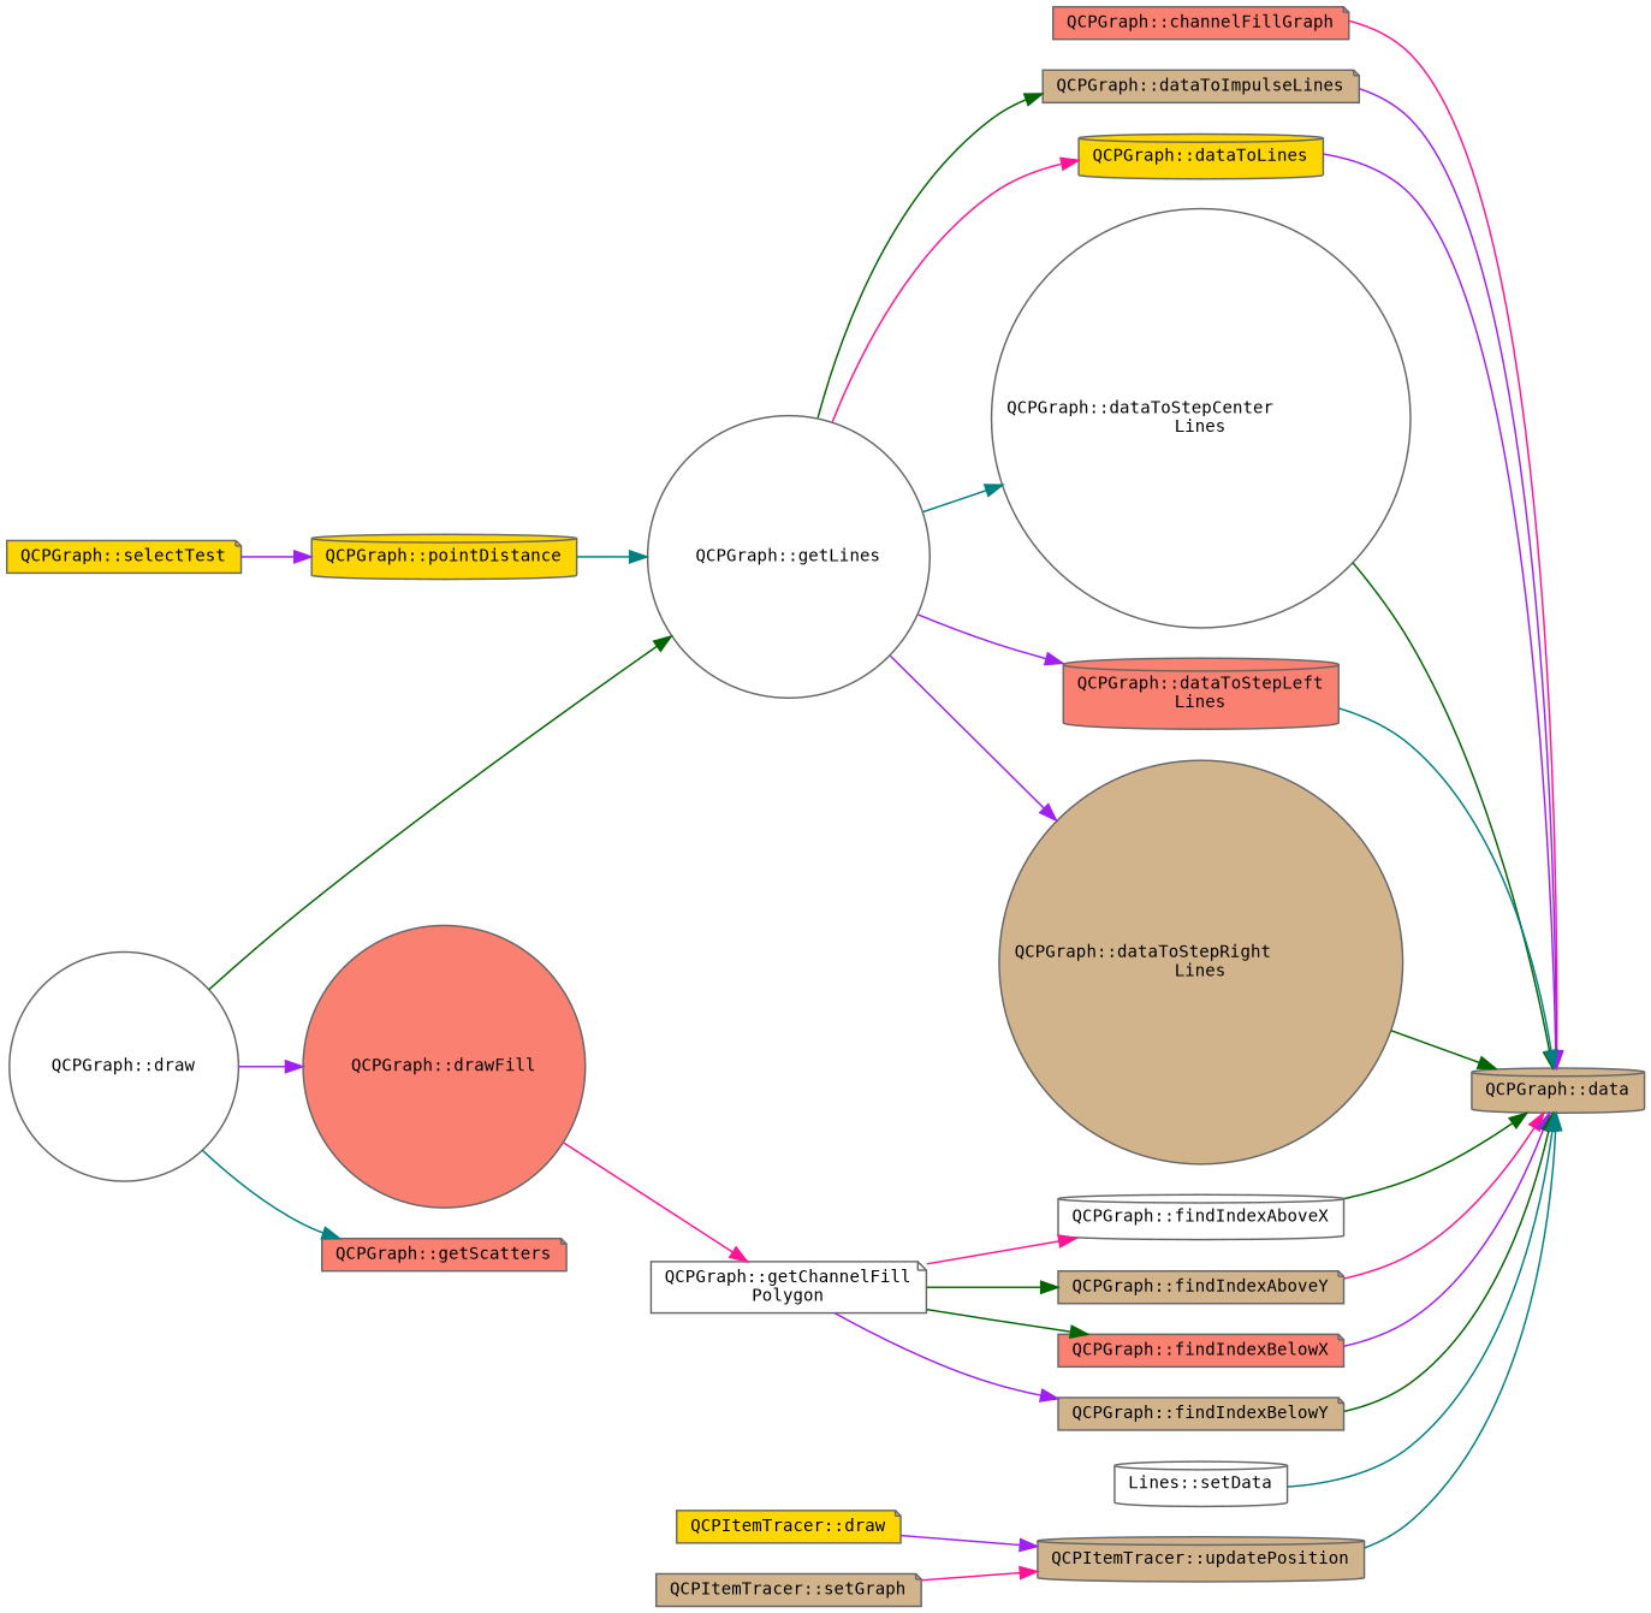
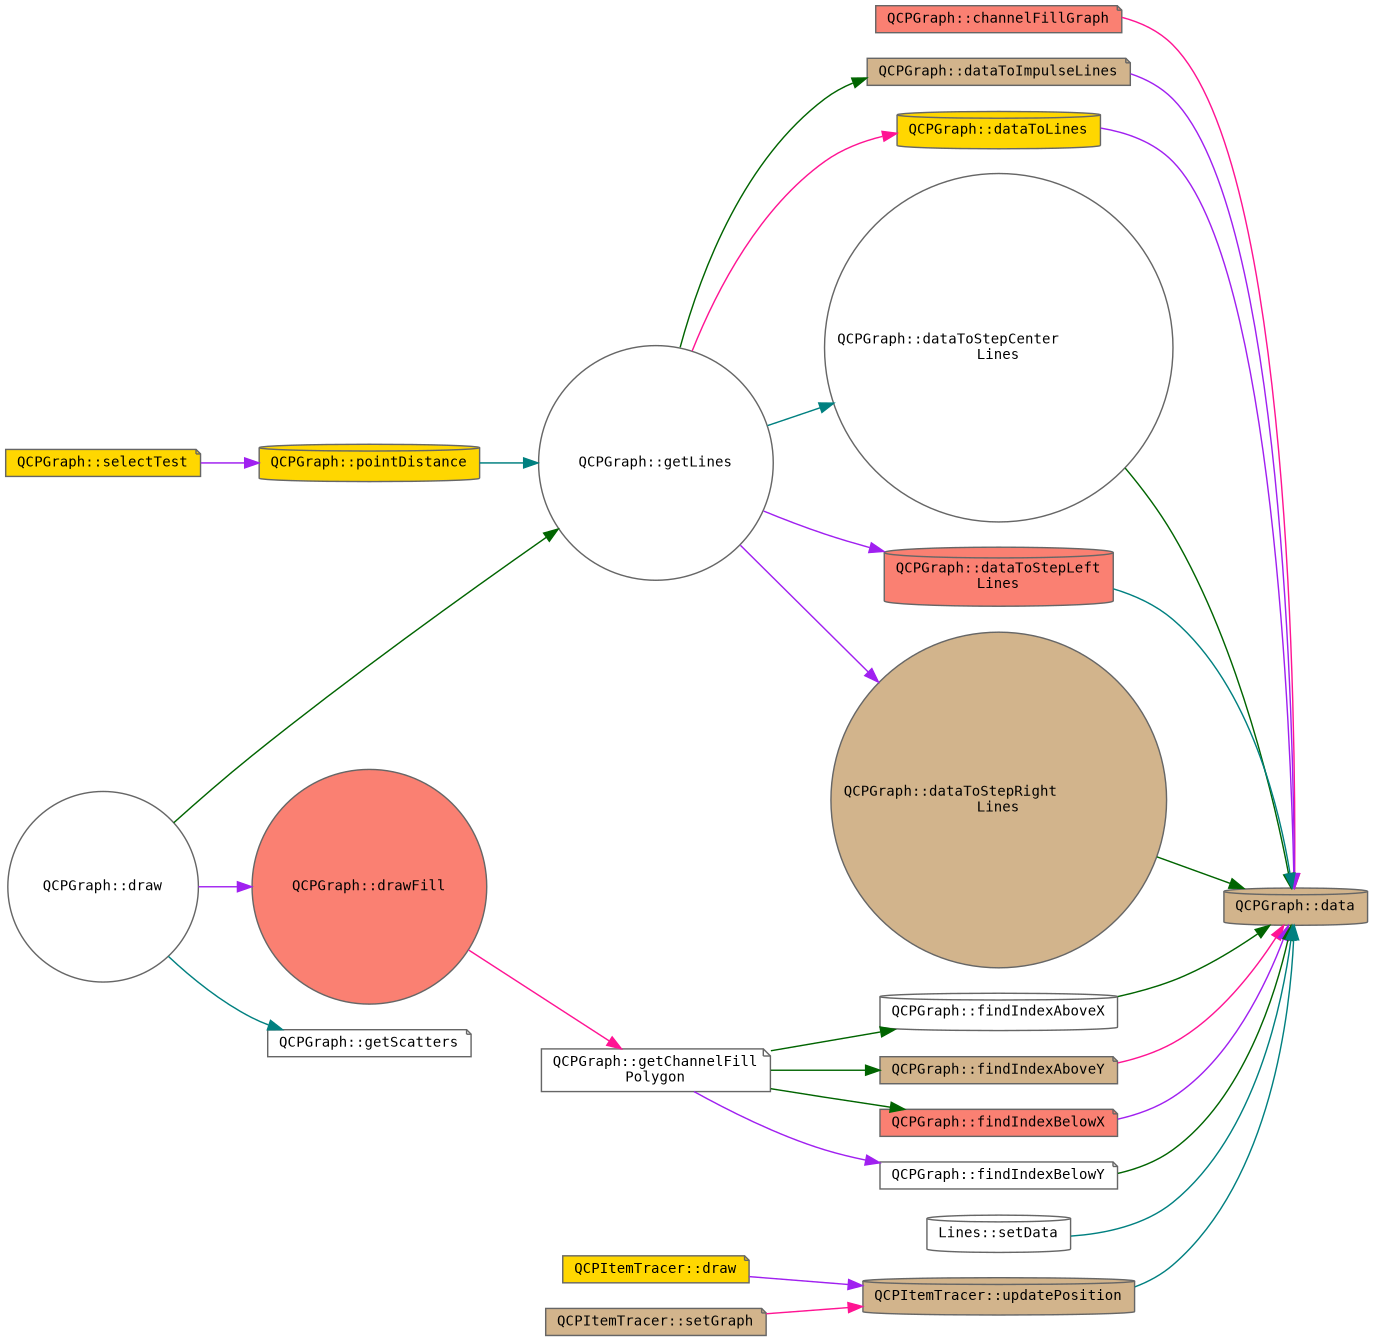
  digraph {
    fontname="DejaVu Sans Mono"
    rankdir=RL
    node [color=grey40 fillcolor=white fontname="DejaVu Sans Mono" fontsize=10 shape=note style=filled]
    edge [color=purple dir=back fontname="DejaVu Sans Mono" fontsize=10 labelfontname=Helvetica labelfontsize=10 style=solid]
    n1 [color=gray40 fillcolor=tan fontcolor=black height=0.2 label="QCPGraph::data" shape=cylinder width=0.4]
    n2 [fillcolor=salmon height=0.2 label="QCPGraph::channelFillGraph" width=0.4]
    n3 [fillcolor=tan height=0.2 label="QCPGraph::dataToImpulseLines" width=0.4]
    n4 [fillcolor=gold height=0.2 label="QCPGraph::dataToLines" shape=cylinder width=0.4]
    n5 [height=0.2 label="QCPGraph::dataToStepCenter\lLines" shape=circle width=0.4]
    n6 [fillcolor=salmon height=0.2 label="QCPGraph::dataToStepLeft\lLines" shape=cylinder width=0.4]
    n7 [fillcolor=tan height=0.2 label="QCPGraph::dataToStepRight\lLines" shape=circle width=0.4]
    n8 [height=0.2 label="QCPGraph::findIndexAboveX" shape=cylinder width=0.4]
    n9 [fillcolor=tan height=0.2 label="QCPGraph::findIndexAboveY" width=0.4]
    n10 [fillcolor=salmon height=0.2 label="QCPGraph::findIndexBelowX" width=0.4]
-   n11 [fillcolor=tan height=0.2 label="QCPGraph::findIndexBelowY" width=0.4]
+   n11 [height=0.2 label="QCPGraph::findIndexBelowY" width=0.4]
    n12 [height=0.2 label="Lines::setData" shape=cylinder width=0.4]
    n13 [fillcolor=tan height=0.2 label="QCPItemTracer::updatePosition" shape=cylinder width=0.4]
    n14 [height=0.2 label="QCPGraph::getLines" shape=circle width=0.4]
    n15 [height=0.2 label="QCPGraph::getChannelFill\lPolygon" width=0.4]
-   n16 [fillcolor=salmon height=0.2 label="QCPGraph::getScatters" width=0.4]
+   n16 [height=0.2 label="QCPGraph::getScatters" width=0.4]
    n17 [height=0.2 label="QCPGraph::draw" shape=circle width=0.4]
    n18 [fillcolor=gold height=0.2 label="QCPItemTracer::draw" width=0.4]
    n19 [fillcolor=tan height=0.2 label="QCPItemTracer::setGraph" width=0.4]
    n20 [fillcolor=gold height=0.2 label="QCPGraph::pointDistance" shape=cylinder width=0.4]
    n21 [fillcolor=gold height=0.2 label="QCPGraph::selectTest" width=0.4]
    n22 [fillcolor=salmon height=0.2 label="QCPGraph::drawFill" shape=circle width=0.4]
    n1 -> n2 [color=deeppink]
    n1 -> n3
    n1 -> n4
    n1 -> n5 [color=darkgreen]
    n1 -> n6 [color=teal]
    n1 -> n7 [color=darkgreen]
    n1 -> n8 [color=darkgreen]
    n1 -> n9 [color=deeppink]
    n1 -> n10
    n1 -> n11 [color=darkgreen]
    n1 -> n12 [color=teal]
    n1 -> n13 [color=teal]
    n3 -> n14 [color=darkgreen]
    n4 -> n14 [color=deeppink]
    n5 -> n14 [color=teal]
    n6 -> n14
    n7 -> n14
-   n8 -> n15 [color=deeppink]
+   n8 -> n15 [color=darkgreen]
    n9 -> n15 [color=darkgreen]
    n10 -> n15 [color=darkgreen]
    n11 -> n15
    n13 -> n18
    n13 -> n19 [color=deeppink]
    n14 -> n17 [color=darkgreen]
    n14 -> n20 [color=teal]
    n15 -> n22 [color=deeppink]
    n16 -> n17 [color=teal]
    n20 -> n21
    n22 -> n17
  }
